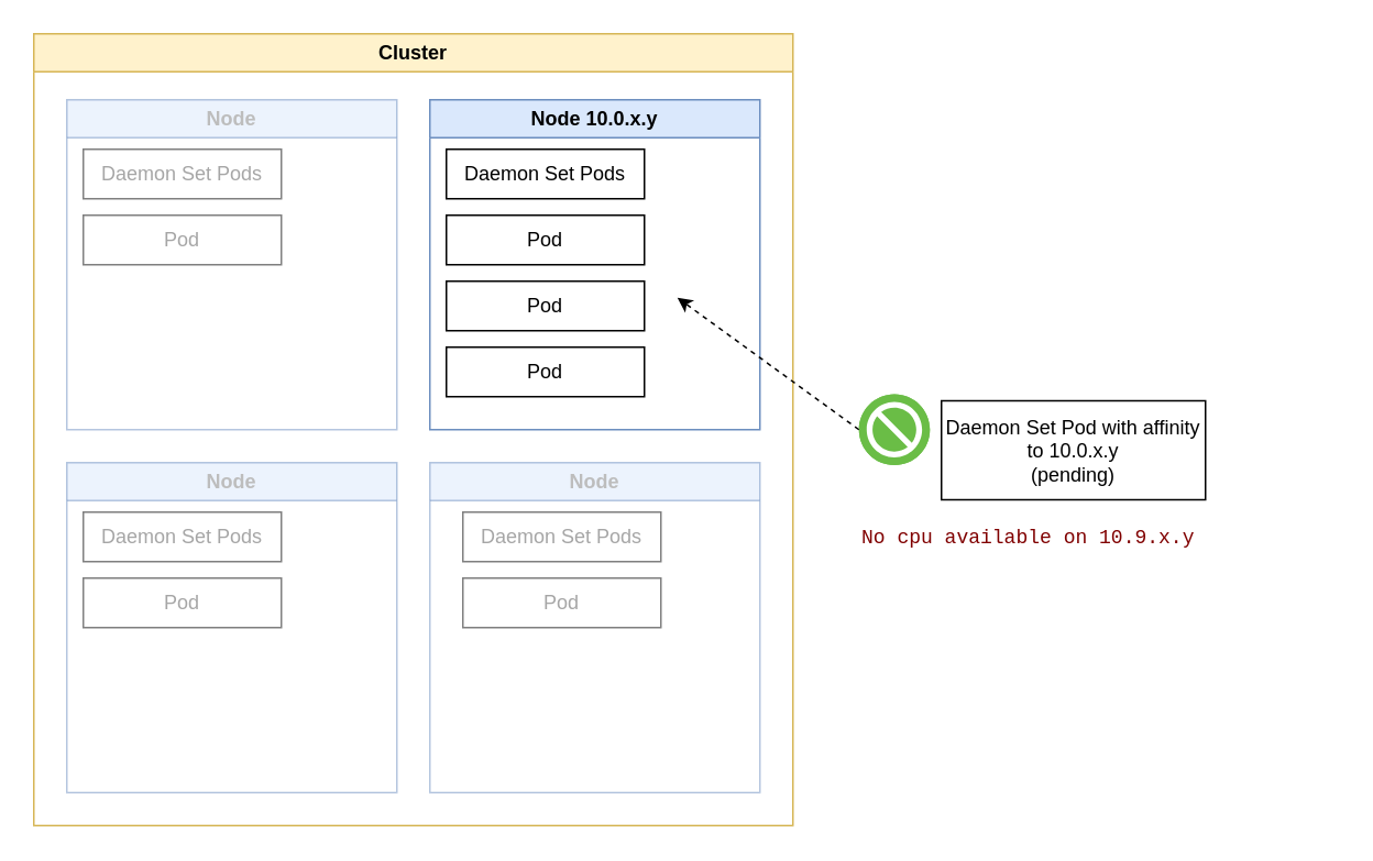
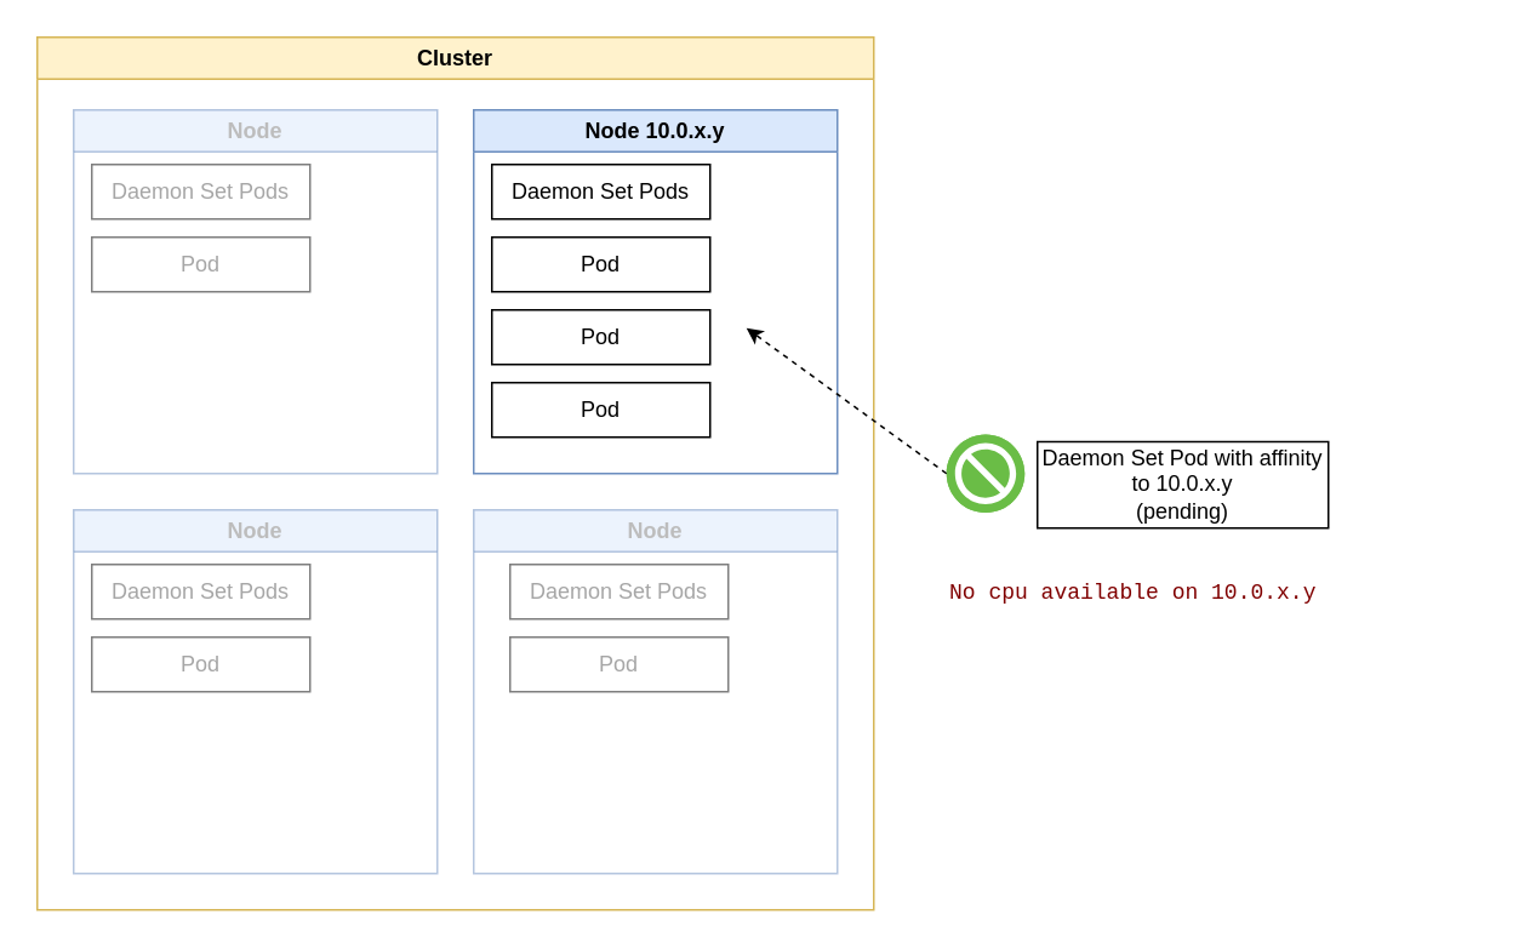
  <mxCell id="0" />
  <mxCell id="1" parent="0" />
  <mxCell id="2" value="Cluster" style="swimlane;whiteSpace=wrap;html=1;fillColor=#fff2cc;strokeColor=#d6b656;fillStyle=auto;" parent="1" vertex="1"><mxGeometry x="20" y="20" width="460" height="480" as="geometry" /></mxCell>
  <mxCell id="3" value="Node 10.0.x.y" style="swimlane;whiteSpace=wrap;html=1;fillColor=#dae8fc;strokeColor=#6c8ebf;startSize=23;" parent="2" vertex="1"><mxGeometry x="240" y="40" width="200" height="200" as="geometry" /></mxCell>
  <mxCell id="4" value="Daemon Set Pods" style="rounded=0;whiteSpace=wrap;html=1;" parent="3" vertex="1"><mxGeometry x="10" y="30" width="120" height="30" as="geometry" /></mxCell>
  <mxCell id="5" value="Pod" style="rounded=0;whiteSpace=wrap;html=1;" parent="3" vertex="1"><mxGeometry x="10" y="70" width="120" height="30" as="geometry" /></mxCell>
  <mxCell id="6" value="Pod" style="rounded=0;whiteSpace=wrap;html=1;" parent="3" vertex="1"><mxGeometry x="10" y="110" width="120" height="30" as="geometry" /></mxCell>
  <mxCell id="7" value="Pod" style="rounded=0;whiteSpace=wrap;html=1;" parent="3" vertex="1"><mxGeometry x="10" y="150" width="120" height="30" as="geometry" /></mxCell>
  <mxCell id="8" value="Node" style="swimlane;whiteSpace=wrap;html=1;fillColor=#dae8fc;strokeColor=#6c8ebf;swimlaneFillColor=default;opacity=50;fontColor=#BDBDBD;" parent="2" vertex="1"><mxGeometry x="20" y="40" width="200" height="200" as="geometry" /></mxCell>
  <mxCell id="9" value="Daemon Set Pods" style="rounded=0;whiteSpace=wrap;html=1;opacity=50;fontColor=#A6A6A6;" parent="8" vertex="1"><mxGeometry x="10" y="30" width="120" height="30" as="geometry" /></mxCell>
  <mxCell id="10" value="Pod" style="rounded=0;whiteSpace=wrap;html=1;opacity=50;fontColor=#A6A6A6;" parent="8" vertex="1"><mxGeometry x="10" y="70" width="120" height="30" as="geometry" /></mxCell>
  <mxCell id="11" value="Node" style="swimlane;whiteSpace=wrap;html=1;fillColor=#dae8fc;strokeColor=#6c8ebf;swimlaneFillColor=default;opacity=50;fontColor=#BDBDBD;" parent="2" vertex="1"><mxGeometry x="240" y="260" width="200" height="200" as="geometry" /></mxCell>
  <mxCell id="12" value="Daemon Set Pods" style="rounded=0;whiteSpace=wrap;html=1;opacity=50;fontColor=#A6A6A6;" parent="11" vertex="1"><mxGeometry x="20" y="30" width="120" height="30" as="geometry" /></mxCell>
  <mxCell id="13" value="Pod" style="rounded=0;whiteSpace=wrap;html=1;opacity=50;fontColor=#A6A6A6;" parent="11" vertex="1"><mxGeometry x="20" y="70" width="120" height="30" as="geometry" /></mxCell>
  <mxCell id="14" value="Node" style="swimlane;whiteSpace=wrap;html=1;fillColor=#dae8fc;strokeColor=#6c8ebf;swimlaneFillColor=default;opacity=50;fontColor=#BDBDBD;" parent="2" vertex="1"><mxGeometry x="20" y="260" width="200" height="200" as="geometry" /></mxCell>
  <mxCell id="15" value="Daemon Set Pods" style="rounded=0;whiteSpace=wrap;html=1;opacity=50;fontColor=#A6A6A6;" parent="14" vertex="1"><mxGeometry x="10" y="30" width="120" height="30" as="geometry" /></mxCell>
  <mxCell id="16" value="Pod" style="rounded=0;whiteSpace=wrap;html=1;opacity=50;fontColor=#A6A6A6;" parent="14" vertex="1"><mxGeometry x="10" y="70" width="120" height="30" as="geometry" /></mxCell>
- <mxCell id="17" value="Daemon Set Pod with affinity to 10.0.x.y&lt;br&gt;(pending)" style="rounded=0;whiteSpace=wrap;html=1;" parent="1" vertex="1"><mxGeometry x="570" y="242.5" width="160" height="60" as="geometry" /></mxCell>
+ <mxCell id="17" value="Daemon Set Pod with affinity to 10.0.x.y&lt;br&gt;(pending)" style="rounded=0;whiteSpace=wrap;html=1;" parent="1" vertex="1"><mxGeometry x="570" y="242.5" width="160" height="47.5" as="geometry" /></mxCell>
  <mxCell id="18" value="" style="fillColor=#6ABD46;verticalLabelPosition=bottom;sketch=0;html=1;strokeColor=#ffffff;verticalAlign=top;align=center;points=[[0.145,0.145,0],[0.5,0,0],[0.855,0.145,0],[1,0.5,0],[0.855,0.855,0],[0.5,1,0],[0.145,0.855,0],[0,0.5,0]];pointerEvents=1;shape=mxgraph.cisco_safe.compositeIcon;bgIcon=ellipse;resIcon=mxgraph.cisco_safe.capability.block;" parent="1" vertex="1"><mxGeometry x="520" y="238.5" width="43" height="43" as="geometry" /></mxCell>
  <mxCell id="19" value="" style="endArrow=classic;html=1;exitX=0;exitY=0.5;exitDx=0;exitDy=0;exitPerimeter=0;dashed=1;" parent="1" source="18" edge="1"><mxGeometry width="50" height="50" relative="1" as="geometry"><mxPoint x="620" y="360" as="sourcePoint" /><mxPoint x="410" y="180" as="targetPoint" /></mxGeometry></mxCell>
- <mxCell id="20" value="&lt;div style=&quot;color: rgb(0, 0, 0); background-color: rgb(255, 255, 255); font-family: Menlo, Monaco, &amp;quot;Courier New&amp;quot;, monospace; font-weight: normal; font-size: 12px; line-height: 18px;&quot;&gt;&lt;div&gt;&lt;span style=&quot;color: #800000;&quot;&gt;No cpu available on 10.9.x.y&lt;/span&gt;&lt;/div&gt;&lt;/div&gt;" style="text;whiteSpace=wrap;html=1;" vertex="1" parent="1"><mxGeometry x="520" y="310" width="290" height="30" as="geometry" /></mxCell>
+ <mxCell id="20" value="&lt;div style=&quot;color: rgb(0, 0, 0); background-color: rgb(255, 255, 255); font-family: Menlo, Monaco, &amp;quot;Courier New&amp;quot;, monospace; font-weight: normal; font-size: 12px; line-height: 18px;&quot;&gt;&lt;div&gt;&lt;span style=&quot;color: #800000;&quot;&gt;No cpu available on 10.0.x.y&lt;/span&gt;&lt;/div&gt;&lt;/div&gt;" style="text;whiteSpace=wrap;html=1;" vertex="1" parent="1"><mxGeometry x="520" y="310" width="290" height="30" as="geometry" /></mxCell>
